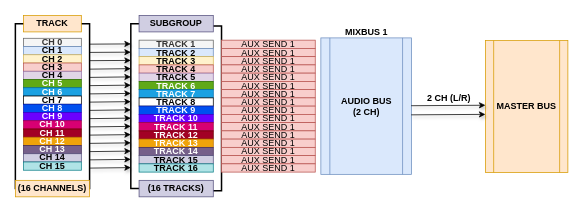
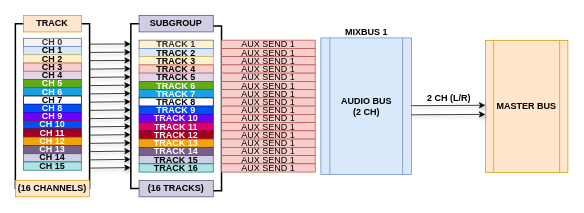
  <mxCell id="0" />
  <mxCell id="1" parent="0" />
  <mxCell id="2" value="&lt;b&gt;AUDIO BUS&lt;br&gt;(2 CH)&lt;/b&gt;" style="shape=process;whiteSpace=wrap;html=1;backgroundOutline=1;fillColor=#dae8fc;strokeColor=#6c8ebf;" vertex="1" parent="1"><mxGeometry x="427.5" y="50" width="121" height="182" as="geometry" /></mxCell>
  <mxCell id="3" value="&lt;b&gt;MASTER BUS&lt;/b&gt;" style="shape=process;whiteSpace=wrap;html=1;backgroundOutline=1;fillColor=#ffe6cc;strokeColor=#d79b00;" vertex="1" parent="1"><mxGeometry x="647" y="53.5" width="110" height="176" as="geometry" /></mxCell>
  <mxCell id="4" value="&lt;b&gt;CH 0&lt;/b&gt;" style="rounded=0;whiteSpace=wrap;html=1;fillColor=#f5f5f5;strokeColor=#666666;fontColor=#333333;" vertex="1" parent="1"><mxGeometry x="31" y="50.5" width="77" height="11" as="geometry" /></mxCell>
  <mxCell id="5" value="&lt;b&gt;CH 1&lt;br&gt;&lt;/b&gt;" style="rounded=0;whiteSpace=wrap;html=1;fillColor=#dae8fc;strokeColor=#6c8ebf;" vertex="1" parent="1"><mxGeometry x="31" y="61.5" width="77" height="11" as="geometry" /></mxCell>
  <mxCell id="6" value="" style="strokeWidth=2;html=1;shape=mxgraph.flowchart.annotation_1;align=left;pointerEvents=1;labelBackgroundColor=none;fontColor=#000000;rotation=-180;" vertex="1" parent="1"><mxGeometry x="273" y="34" width="22" height="220" as="geometry" /></mxCell>
  <mxCell id="7" value="&lt;div&gt;&lt;b&gt;CH 2&lt;/b&gt;&lt;/div&gt;" style="rounded=0;whiteSpace=wrap;html=1;fillColor=#fff2cc;strokeColor=#d6b656;" vertex="1" parent="1"><mxGeometry x="31" y="72.5" width="77" height="11" as="geometry" /></mxCell>
  <mxCell id="8" value="&lt;div&gt;&lt;b&gt;CH 3&lt;br&gt;&lt;/b&gt;&lt;/div&gt;" style="rounded=0;whiteSpace=wrap;html=1;fillColor=#f8cecc;strokeColor=#b85450;" vertex="1" parent="1"><mxGeometry x="31" y="83.5" width="77" height="11" as="geometry" /></mxCell>
  <mxCell id="9" value="&lt;b&gt;CH 4&lt;br&gt;&lt;/b&gt;" style="rounded=0;whiteSpace=wrap;html=1;fillColor=#e1d5e7;strokeColor=#9673a6;" vertex="1" parent="1"><mxGeometry x="31" y="94.5" width="77" height="11" as="geometry" /></mxCell>
  <mxCell id="10" value="&lt;b&gt;CH 5&lt;br&gt;&lt;/b&gt;" style="rounded=0;whiteSpace=wrap;html=1;fontColor=#ffffff;fillColor=#60a917;strokeColor=#2D7600;" vertex="1" parent="1"><mxGeometry x="31" y="105.5" width="77" height="11" as="geometry" /></mxCell>
  <mxCell id="11" value="&lt;div&gt;&lt;b&gt;CH 6&lt;br&gt;&lt;/b&gt;&lt;/div&gt;" style="rounded=0;whiteSpace=wrap;html=1;fontColor=#ffffff;fillColor=#1ba1e2;strokeColor=#006EAF;" vertex="1" parent="1"><mxGeometry x="31" y="116.5" width="77" height="11" as="geometry" /></mxCell>
  <mxCell id="12" value="&lt;div&gt;&lt;b&gt;CH 7&lt;br&gt;&lt;/b&gt;&lt;/div&gt;" style="rounded=0;whiteSpace=wrap;html=1;fontColor=#000000;" vertex="1" parent="1"><mxGeometry x="31" y="127.5" width="77" height="11" as="geometry" /></mxCell>
  <mxCell id="13" value="&lt;b&gt;CH 8&lt;br&gt;&lt;/b&gt;" style="rounded=0;whiteSpace=wrap;html=1;fontColor=#ffffff;fillColor=#0050ef;strokeColor=#001DBC;" vertex="1" parent="1"><mxGeometry x="31" y="138.5" width="77" height="11" as="geometry" /></mxCell>
  <mxCell id="14" value="&lt;b&gt;CH 9&lt;br&gt;&lt;/b&gt;" style="rounded=0;whiteSpace=wrap;html=1;fontColor=#ffffff;fillColor=#6a00ff;strokeColor=#3700CC;" vertex="1" parent="1"><mxGeometry x="31" y="149.5" width="77" height="11" as="geometry" /></mxCell>
- <mxCell id="15" value="&lt;div&gt;&lt;b&gt;CH 10&lt;br&gt;&lt;/b&gt;&lt;/div&gt;" style="rounded=0;whiteSpace=wrap;html=1;fontColor=#ffffff;fillColor=#d80073;strokeColor=#A50040;" vertex="1" parent="1"><mxGeometry x="31" y="160.5" width="77" height="11" as="geometry" /></mxCell>
+ <mxCell id="15" value="&lt;div&gt;&lt;b&gt;CH 10&lt;br&gt;&lt;/b&gt;&lt;/div&gt;" style="rounded=0;whiteSpace=wrap;html=1;fontColor=#ffffff;fillColor=#0050ef;strokeColor=#A50040;" vertex="1" parent="1"><mxGeometry x="31" y="160.5" width="77" height="11" as="geometry" /></mxCell>
  <mxCell id="16" value="&lt;div&gt;&lt;b&gt;CH 11&lt;br&gt;&lt;/b&gt;&lt;/div&gt;" style="rounded=0;whiteSpace=wrap;html=1;fontColor=#ffffff;fillColor=#a20025;strokeColor=#6F0000;" vertex="1" parent="1"><mxGeometry x="31" y="171.5" width="77" height="11" as="geometry" /></mxCell>
  <mxCell id="17" value="&lt;b&gt;CH 12&lt;br&gt;&lt;/b&gt;" style="rounded=0;whiteSpace=wrap;html=1;fontColor=#ffffff;fillColor=#f0a30a;strokeColor=#BD7000;" vertex="1" parent="1"><mxGeometry x="31" y="182.5" width="77" height="11" as="geometry" /></mxCell>
  <mxCell id="18" value="&lt;b&gt;CH 13&lt;br&gt;&lt;/b&gt;" style="rounded=0;whiteSpace=wrap;html=1;fontColor=#ffffff;fillColor=#76608a;strokeColor=#432D57;" vertex="1" parent="1"><mxGeometry x="31" y="193.5" width="77" height="11" as="geometry" /></mxCell>
  <mxCell id="19" value="&lt;div&gt;&lt;b&gt;CH 14&lt;br&gt;&lt;/b&gt;&lt;/div&gt;" style="rounded=0;whiteSpace=wrap;html=1;fillColor=#d0cee2;strokeColor=#56517e;" vertex="1" parent="1"><mxGeometry x="31" y="204.5" width="77" height="11" as="geometry" /></mxCell>
  <mxCell id="20" value="&lt;div&gt;&lt;b&gt;CH 15&lt;br&gt;&lt;/b&gt;&lt;/div&gt;" style="rounded=0;whiteSpace=wrap;html=1;fillColor=#b0e3e6;strokeColor=#0e8088;" vertex="1" parent="1"><mxGeometry x="31" y="215.5" width="77" height="11" as="geometry" /></mxCell>
- <mxCell id="21" value="&lt;b&gt;TRACK 1&lt;/b&gt;" style="rounded=0;whiteSpace=wrap;html=1;fillColor=#f5f5f5;strokeColor=#666666;fontColor=#333333;" vertex="1" parent="1"><mxGeometry x="185" y="53" width="99" height="11" as="geometry" /></mxCell>
+ <mxCell id="21" value="&lt;b&gt;TRACK 1&lt;/b&gt;" style="rounded=0;whiteSpace=wrap;html=1;fillColor=#fff2cc;strokeColor=#666666;fontColor=#333333;" vertex="1" parent="1"><mxGeometry x="185" y="53" width="99" height="11" as="geometry" /></mxCell>
  <mxCell id="22" value="&lt;b&gt;TRACK 2&lt;br&gt;&lt;/b&gt;" style="rounded=0;whiteSpace=wrap;html=1;fillColor=#dae8fc;strokeColor=#6c8ebf;" vertex="1" parent="1"><mxGeometry x="185" y="64" width="99" height="11" as="geometry" /></mxCell>
  <mxCell id="23" value="&lt;div&gt;&lt;b&gt;TRACK 3&lt;br&gt;&lt;/b&gt;&lt;/div&gt;" style="rounded=0;whiteSpace=wrap;html=1;fillColor=#fff2cc;strokeColor=#d6b656;" vertex="1" parent="1"><mxGeometry x="185" y="75" width="99" height="11" as="geometry" /></mxCell>
  <mxCell id="24" value="&lt;div&gt;&lt;b&gt;TRACK 4&lt;br&gt;&lt;/b&gt;&lt;/div&gt;" style="rounded=0;whiteSpace=wrap;html=1;fillColor=#f8cecc;strokeColor=#b85450;" vertex="1" parent="1"><mxGeometry x="185" y="86" width="99" height="11" as="geometry" /></mxCell>
  <mxCell id="25" value="&lt;b&gt;TRACK 5&lt;br&gt;&lt;/b&gt;" style="rounded=0;whiteSpace=wrap;html=1;fillColor=#e1d5e7;strokeColor=#9673a6;" vertex="1" parent="1"><mxGeometry x="185" y="97" width="99" height="11" as="geometry" /></mxCell>
  <mxCell id="26" value="&lt;b&gt;TRACK 6&lt;br&gt;&lt;/b&gt;" style="rounded=0;whiteSpace=wrap;html=1;fontColor=#ffffff;fillColor=#60a917;strokeColor=#2D7600;" vertex="1" parent="1"><mxGeometry x="185" y="108" width="99" height="11" as="geometry" /></mxCell>
  <mxCell id="27" value="&lt;div&gt;&lt;b&gt;TRACK 7&lt;br&gt;&lt;/b&gt;&lt;/div&gt;" style="rounded=0;whiteSpace=wrap;html=1;fontColor=#ffffff;fillColor=#1ba1e2;strokeColor=#006EAF;" vertex="1" parent="1"><mxGeometry x="185" y="119" width="99" height="11" as="geometry" /></mxCell>
  <mxCell id="28" value="&lt;b&gt;TRACK 8&lt;/b&gt;" style="rounded=0;whiteSpace=wrap;html=1;fontColor=#000000;" vertex="1" parent="1"><mxGeometry x="185" y="130" width="99" height="11" as="geometry" /></mxCell>
  <mxCell id="29" value="&lt;b&gt;TRACK 9&lt;br&gt;&lt;/b&gt;" style="rounded=0;whiteSpace=wrap;html=1;fontColor=#ffffff;fillColor=#0050ef;strokeColor=#001DBC;" vertex="1" parent="1"><mxGeometry x="185" y="141" width="99" height="11" as="geometry" /></mxCell>
  <mxCell id="30" value="&lt;b&gt;TRACK 10&lt;br&gt;&lt;/b&gt;" style="rounded=0;whiteSpace=wrap;html=1;fontColor=#ffffff;fillColor=#6a00ff;strokeColor=#3700CC;" vertex="1" parent="1"><mxGeometry x="185" y="152" width="99" height="11" as="geometry" /></mxCell>
  <mxCell id="31" value="&lt;div&gt;&lt;b&gt;TRACK 11&lt;br&gt;&lt;/b&gt;&lt;/div&gt;" style="rounded=0;whiteSpace=wrap;html=1;fontColor=#ffffff;fillColor=#d80073;strokeColor=#A50040;" vertex="1" parent="1"><mxGeometry x="185" y="163" width="99" height="11" as="geometry" /></mxCell>
  <mxCell id="32" value="&lt;div&gt;&lt;b&gt;TRACK 12&lt;br&gt;&lt;/b&gt;&lt;/div&gt;" style="rounded=0;whiteSpace=wrap;html=1;fontColor=#ffffff;fillColor=#a20025;strokeColor=#6F0000;" vertex="1" parent="1"><mxGeometry x="185" y="174" width="99" height="11" as="geometry" /></mxCell>
  <mxCell id="33" value="&lt;b&gt;TRACK 13&lt;br&gt;&lt;/b&gt;" style="rounded=0;whiteSpace=wrap;html=1;fontColor=#ffffff;fillColor=#f0a30a;strokeColor=#BD7000;" vertex="1" parent="1"><mxGeometry x="185" y="185" width="99" height="11" as="geometry" /></mxCell>
  <mxCell id="34" value="&lt;b&gt;TRACK 14&lt;br&gt;&lt;/b&gt;" style="rounded=0;whiteSpace=wrap;html=1;fontColor=#ffffff;fillColor=#76608a;strokeColor=#432D57;" vertex="1" parent="1"><mxGeometry x="185" y="196" width="99" height="11" as="geometry" /></mxCell>
  <mxCell id="35" value="&lt;div&gt;&lt;b&gt;TRACK 15&lt;br&gt;&lt;/b&gt;&lt;/div&gt;" style="rounded=0;whiteSpace=wrap;html=1;fillColor=#d0cee2;strokeColor=#56517e;" vertex="1" parent="1"><mxGeometry x="185" y="207" width="99" height="11" as="geometry" /></mxCell>
  <mxCell id="36" value="" style="strokeWidth=2;html=1;shape=mxgraph.flowchart.annotation_1;align=left;pointerEvents=1;labelBackgroundColor=none;fontColor=#000000;" vertex="1" parent="1"><mxGeometry x="174" y="31" width="22" height="220" as="geometry" /></mxCell>
  <mxCell id="37" value="&lt;div&gt;&lt;b&gt;TRACK 16&lt;br&gt;&lt;/b&gt;&lt;/div&gt;" style="rounded=0;whiteSpace=wrap;html=1;fillColor=#b0e3e6;strokeColor=#0e8088;" vertex="1" parent="1"><mxGeometry x="185" y="218" width="99" height="11" as="geometry" /></mxCell>
  <mxCell id="38" value="" style="strokeWidth=2;html=1;shape=mxgraph.flowchart.annotation_1;align=left;pointerEvents=1;labelBackgroundColor=none;fontColor=#000000;" vertex="1" parent="1"><mxGeometry x="20" y="31" width="22" height="220" as="geometry" /></mxCell>
  <mxCell id="39" value="" style="strokeWidth=2;html=1;shape=mxgraph.flowchart.annotation_1;align=left;pointerEvents=1;labelBackgroundColor=none;fontColor=#000000;rotation=-180;" vertex="1" parent="1"><mxGeometry x="97" y="31" width="22" height="220" as="geometry" /></mxCell>
  <mxCell id="40" value="&lt;b&gt;TRACK&lt;/b&gt;" style="rounded=0;whiteSpace=wrap;html=1;labelBackgroundColor=none;fillColor=#ffe6cc;strokeColor=#d79b00;" vertex="1" parent="1"><mxGeometry x="31" y="20" width="77" height="22" as="geometry" /></mxCell>
  <mxCell id="41" value="&lt;b&gt;(16 CHANNELS)&lt;/b&gt;" style="rounded=0;whiteSpace=wrap;html=1;labelBackgroundColor=none;fillColor=#ffe6cc;strokeColor=#d79b00;" vertex="1" parent="1"><mxGeometry x="20" y="240" width="99" height="22" as="geometry" /></mxCell>
  <mxCell id="42" value="" style="endArrow=classic;html=1;shadow=1;strokeColor=#000000;fontColor=#000000;" edge="1" parent="1"><mxGeometry width="50" height="50" relative="1" as="geometry"><mxPoint x="119" y="69.36" as="sourcePoint" /><mxPoint x="174" y="69" as="targetPoint" /></mxGeometry></mxCell>
  <mxCell id="43" value="" style="endArrow=classic;html=1;shadow=1;fontColor=#000000;fillColor=none;" edge="1" parent="1"><mxGeometry width="50" height="50" relative="1" as="geometry"><mxPoint x="119" y="58.36" as="sourcePoint" /><mxPoint x="174" y="58" as="targetPoint" /></mxGeometry></mxCell>
  <mxCell id="44" value="" style="endArrow=classic;html=1;shadow=1;strokeColor=#000000;fontColor=#000000;" edge="1" parent="1"><mxGeometry width="50" height="50" relative="1" as="geometry"><mxPoint x="119" y="80.36" as="sourcePoint" /><mxPoint x="174" y="80" as="targetPoint" /></mxGeometry></mxCell>
  <mxCell id="45" value="" style="endArrow=classic;html=1;shadow=1;strokeColor=#000000;fontColor=#000000;" edge="1" parent="1"><mxGeometry width="50" height="50" relative="1" as="geometry"><mxPoint x="119" y="91.68" as="sourcePoint" /><mxPoint x="174" y="91" as="targetPoint" /></mxGeometry></mxCell>
  <mxCell id="46" value="" style="endArrow=classic;html=1;shadow=1;strokeColor=#000000;fontColor=#000000;" edge="1" parent="1"><mxGeometry width="50" height="50" relative="1" as="geometry"><mxPoint x="119" y="113.68" as="sourcePoint" /><mxPoint x="174" y="113" as="targetPoint" /></mxGeometry></mxCell>
  <mxCell id="47" value="" style="endArrow=classic;html=1;shadow=1;fontColor=#000000;fillColor=none;" edge="1" parent="1"><mxGeometry width="50" height="50" relative="1" as="geometry"><mxPoint x="119" y="102.68" as="sourcePoint" /><mxPoint x="174" y="102" as="targetPoint" /></mxGeometry></mxCell>
  <mxCell id="48" value="" style="endArrow=classic;html=1;shadow=1;strokeColor=#000000;fontColor=#000000;" edge="1" parent="1"><mxGeometry width="50" height="50" relative="1" as="geometry"><mxPoint x="119" y="124.68" as="sourcePoint" /><mxPoint x="174" y="124" as="targetPoint" /></mxGeometry></mxCell>
  <mxCell id="49" value="" style="endArrow=classic;html=1;shadow=1;strokeColor=#000000;fontColor=#000000;" edge="1" parent="1"><mxGeometry width="50" height="50" relative="1" as="geometry"><mxPoint x="119" y="135.68" as="sourcePoint" /><mxPoint x="174" y="135" as="targetPoint" /></mxGeometry></mxCell>
  <mxCell id="50" value="" style="endArrow=classic;html=1;shadow=1;strokeColor=#000000;fontColor=#000000;" edge="1" parent="1"><mxGeometry width="50" height="50" relative="1" as="geometry"><mxPoint x="119" y="157.68" as="sourcePoint" /><mxPoint x="174" y="157" as="targetPoint" /></mxGeometry></mxCell>
  <mxCell id="51" value="" style="endArrow=classic;html=1;shadow=1;fontColor=#000000;fillColor=none;" edge="1" parent="1"><mxGeometry width="50" height="50" relative="1" as="geometry"><mxPoint x="119" y="146.68" as="sourcePoint" /><mxPoint x="174" y="146" as="targetPoint" /></mxGeometry></mxCell>
  <mxCell id="52" value="" style="endArrow=classic;html=1;shadow=1;strokeColor=#000000;fontColor=#000000;" edge="1" parent="1"><mxGeometry width="50" height="50" relative="1" as="geometry"><mxPoint x="119" y="168.68" as="sourcePoint" /><mxPoint x="174" y="168" as="targetPoint" /></mxGeometry></mxCell>
  <mxCell id="53" value="" style="endArrow=classic;html=1;shadow=1;strokeColor=#000000;fontColor=#000000;" edge="1" parent="1"><mxGeometry width="50" height="50" relative="1" as="geometry"><mxPoint x="119" y="179.68" as="sourcePoint" /><mxPoint x="174" y="179" as="targetPoint" /></mxGeometry></mxCell>
  <mxCell id="54" value="" style="endArrow=classic;html=1;shadow=1;strokeColor=#000000;fontColor=#000000;" edge="1" parent="1"><mxGeometry width="50" height="50" relative="1" as="geometry"><mxPoint x="119" y="201.68" as="sourcePoint" /><mxPoint x="174" y="201" as="targetPoint" /></mxGeometry></mxCell>
  <mxCell id="55" value="" style="endArrow=classic;html=1;shadow=1;fontColor=#000000;fillColor=none;" edge="1" parent="1"><mxGeometry width="50" height="50" relative="1" as="geometry"><mxPoint x="119" y="190.68" as="sourcePoint" /><mxPoint x="174" y="190" as="targetPoint" /></mxGeometry></mxCell>
  <mxCell id="56" value="" style="endArrow=classic;html=1;shadow=1;strokeColor=#000000;fontColor=#000000;" edge="1" parent="1"><mxGeometry width="50" height="50" relative="1" as="geometry"><mxPoint x="119" y="212.68" as="sourcePoint" /><mxPoint x="174" y="212" as="targetPoint" /></mxGeometry></mxCell>
  <mxCell id="57" value="" style="endArrow=classic;html=1;shadow=1;strokeColor=#000000;fontColor=#000000;" edge="1" parent="1"><mxGeometry width="50" height="50" relative="1" as="geometry"><mxPoint x="119" y="223.68" as="sourcePoint" /><mxPoint x="174" y="223" as="targetPoint" /></mxGeometry></mxCell>
  <mxCell id="58" value="&lt;b&gt;MIXBUS&lt;/b&gt; &lt;b&gt;1&lt;/b&gt;" style="text;html=1;align=center;verticalAlign=middle;resizable=0;points=[];autosize=1;fontColor=#000000;" vertex="1" parent="1"><mxGeometry x="449.5" y="31.5" width="77" height="22" as="geometry" /></mxCell>
  <mxCell id="59" value="" style="endArrow=classic;html=1;shadow=1;strokeColor=#000000;fontColor=#000000;" edge="1" parent="1"><mxGeometry width="50" height="50" relative="1" as="geometry"><mxPoint x="548" y="152.62" as="sourcePoint" /><mxPoint x="647" y="152" as="targetPoint" /></mxGeometry></mxCell>
  <mxCell id="60" value="" style="endArrow=classic;html=1;shadow=1;fontColor=#000000;fillColor=none;" edge="1" parent="1"><mxGeometry width="50" height="50" relative="1" as="geometry"><mxPoint x="548" y="140.44" as="sourcePoint" /><mxPoint x="647" y="139.82" as="targetPoint" /></mxGeometry></mxCell>
  <mxCell id="61" value="&lt;b&gt;2 CH (L/R)&lt;/b&gt;" style="text;html=1;align=center;verticalAlign=middle;resizable=0;points=[];autosize=1;fontColor=#000000;" vertex="1" parent="1"><mxGeometry x="559" y="119" width="77" height="22" as="geometry" /></mxCell>
  <mxCell id="62" value="&lt;b&gt;SUBGROUP&lt;/b&gt;" style="rounded=0;whiteSpace=wrap;html=1;labelBackgroundColor=none;fillColor=#d0cee2;strokeColor=#56517e;" vertex="1" parent="1"><mxGeometry x="185" y="20" width="99" height="22" as="geometry" /></mxCell>
  <mxCell id="63" value="&lt;b&gt;(16 TRACKS)&lt;/b&gt;" style="rounded=0;whiteSpace=wrap;html=1;labelBackgroundColor=none;fillColor=#d0cee2;strokeColor=#56517e;" vertex="1" parent="1"><mxGeometry x="185" y="240" width="99" height="22" as="geometry" /></mxCell>
  <mxCell id="64" value="AUX SEND 1" style="rounded=0;whiteSpace=wrap;html=1;fillColor=#f8cecc;strokeColor=#b85450;" vertex="1" parent="1"><mxGeometry x="295" y="53" width="125" height="11" as="geometry" /></mxCell>
  <mxCell id="65" value="AUX SEND 1" style="rounded=0;whiteSpace=wrap;html=1;fillColor=#f8cecc;strokeColor=#b85450;" vertex="1" parent="1"><mxGeometry x="295" y="64" width="125" height="11" as="geometry" /></mxCell>
  <mxCell id="66" value="AUX SEND 1" style="rounded=0;whiteSpace=wrap;html=1;fillColor=#f8cecc;strokeColor=#b85450;" vertex="1" parent="1"><mxGeometry x="295" y="75" width="125" height="11" as="geometry" /></mxCell>
  <mxCell id="67" value="AUX SEND 1" style="rounded=0;whiteSpace=wrap;html=1;fillColor=#f8cecc;strokeColor=#b85450;" vertex="1" parent="1"><mxGeometry x="295" y="86" width="125" height="11" as="geometry" /></mxCell>
  <mxCell id="68" value="AUX SEND 1" style="rounded=0;whiteSpace=wrap;html=1;fillColor=#f8cecc;strokeColor=#b85450;" vertex="1" parent="1"><mxGeometry x="295" y="97" width="125" height="11" as="geometry" /></mxCell>
  <mxCell id="69" value="AUX SEND 1" style="rounded=0;whiteSpace=wrap;html=1;fillColor=#f8cecc;strokeColor=#b85450;" vertex="1" parent="1"><mxGeometry x="295" y="108" width="125" height="11" as="geometry" /></mxCell>
  <mxCell id="70" value="AUX SEND 1" style="rounded=0;whiteSpace=wrap;html=1;fillColor=#f8cecc;strokeColor=#b85450;" vertex="1" parent="1"><mxGeometry x="295" y="119" width="125" height="11" as="geometry" /></mxCell>
  <mxCell id="71" value="AUX SEND 1" style="rounded=0;whiteSpace=wrap;html=1;fillColor=#f8cecc;strokeColor=#b85450;" vertex="1" parent="1"><mxGeometry x="295" y="130" width="125" height="11" as="geometry" /></mxCell>
  <mxCell id="72" value="AUX SEND 1" style="rounded=0;whiteSpace=wrap;html=1;fillColor=#f8cecc;strokeColor=#b85450;" vertex="1" parent="1"><mxGeometry x="295" y="141" width="125" height="11" as="geometry" /></mxCell>
  <mxCell id="73" value="AUX SEND 1" style="rounded=0;whiteSpace=wrap;html=1;fillColor=#f8cecc;strokeColor=#b85450;" vertex="1" parent="1"><mxGeometry x="295" y="152" width="125" height="11" as="geometry" /></mxCell>
  <mxCell id="74" value="AUX SEND 1" style="rounded=0;whiteSpace=wrap;html=1;fillColor=#f8cecc;strokeColor=#b85450;" vertex="1" parent="1"><mxGeometry x="295" y="163" width="125" height="11" as="geometry" /></mxCell>
  <mxCell id="75" value="AUX SEND 1" style="rounded=0;whiteSpace=wrap;html=1;fillColor=#f8cecc;strokeColor=#b85450;" vertex="1" parent="1"><mxGeometry x="295" y="174" width="125" height="11" as="geometry" /></mxCell>
  <mxCell id="76" value="AUX SEND 1" style="rounded=0;whiteSpace=wrap;html=1;fillColor=#f8cecc;strokeColor=#b85450;" vertex="1" parent="1"><mxGeometry x="295" y="185" width="125" height="11" as="geometry" /></mxCell>
  <mxCell id="77" value="AUX SEND 1" style="rounded=0;whiteSpace=wrap;html=1;fillColor=#f8cecc;strokeColor=#b85450;" vertex="1" parent="1"><mxGeometry x="295" y="196" width="125" height="11" as="geometry" /></mxCell>
  <mxCell id="78" value="AUX SEND 1" style="rounded=0;whiteSpace=wrap;html=1;fillColor=#f8cecc;strokeColor=#b85450;" vertex="1" parent="1"><mxGeometry x="295" y="207" width="125" height="11" as="geometry" /></mxCell>
  <mxCell id="79" value="AUX SEND 1" style="rounded=0;whiteSpace=wrap;html=1;fillColor=#f8cecc;strokeColor=#b85450;" vertex="1" parent="1"><mxGeometry x="295" y="218" width="125" height="11" as="geometry" /></mxCell>
